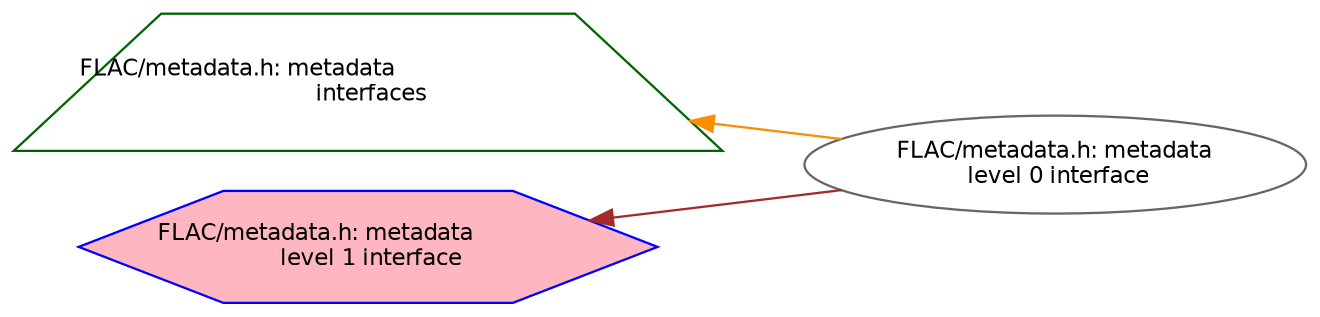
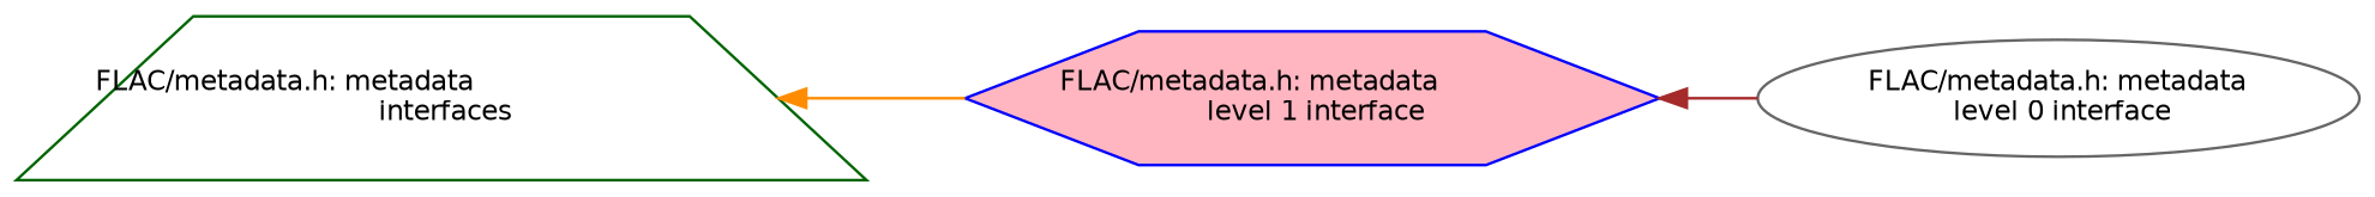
  digraph {
    rankdir=LR
    node [fillcolor=white fontname=Helvetica fontsize=10 style=filled]
    edge [dir=back fontname=Helvetica fontsize=10 labelfontname=Helvetica labelfontsize=10 shape=plaintext style=solid]
    n1 [color=darkgreen height=0.2 label="FLAC/metadata.h: metadata\l interfaces" shape=trapezium width=0.4]
    n2 [color=gray40 fontcolor=black height=0.2 label="FLAC/metadata.h: metadata\l level 0 interface" shape=ellipse width=0.4]
    n3 [color=blue fillcolor=lightpink height=0.2 label="FLAC/metadata.h: metadata\l level 1 interface" shape=hexagon width=0.4]
-   n1 -> n2 [color=darkorange]
+   n1 -> n3 [color=darkorange]
    n3 -> n2 [color=brown]
  }
